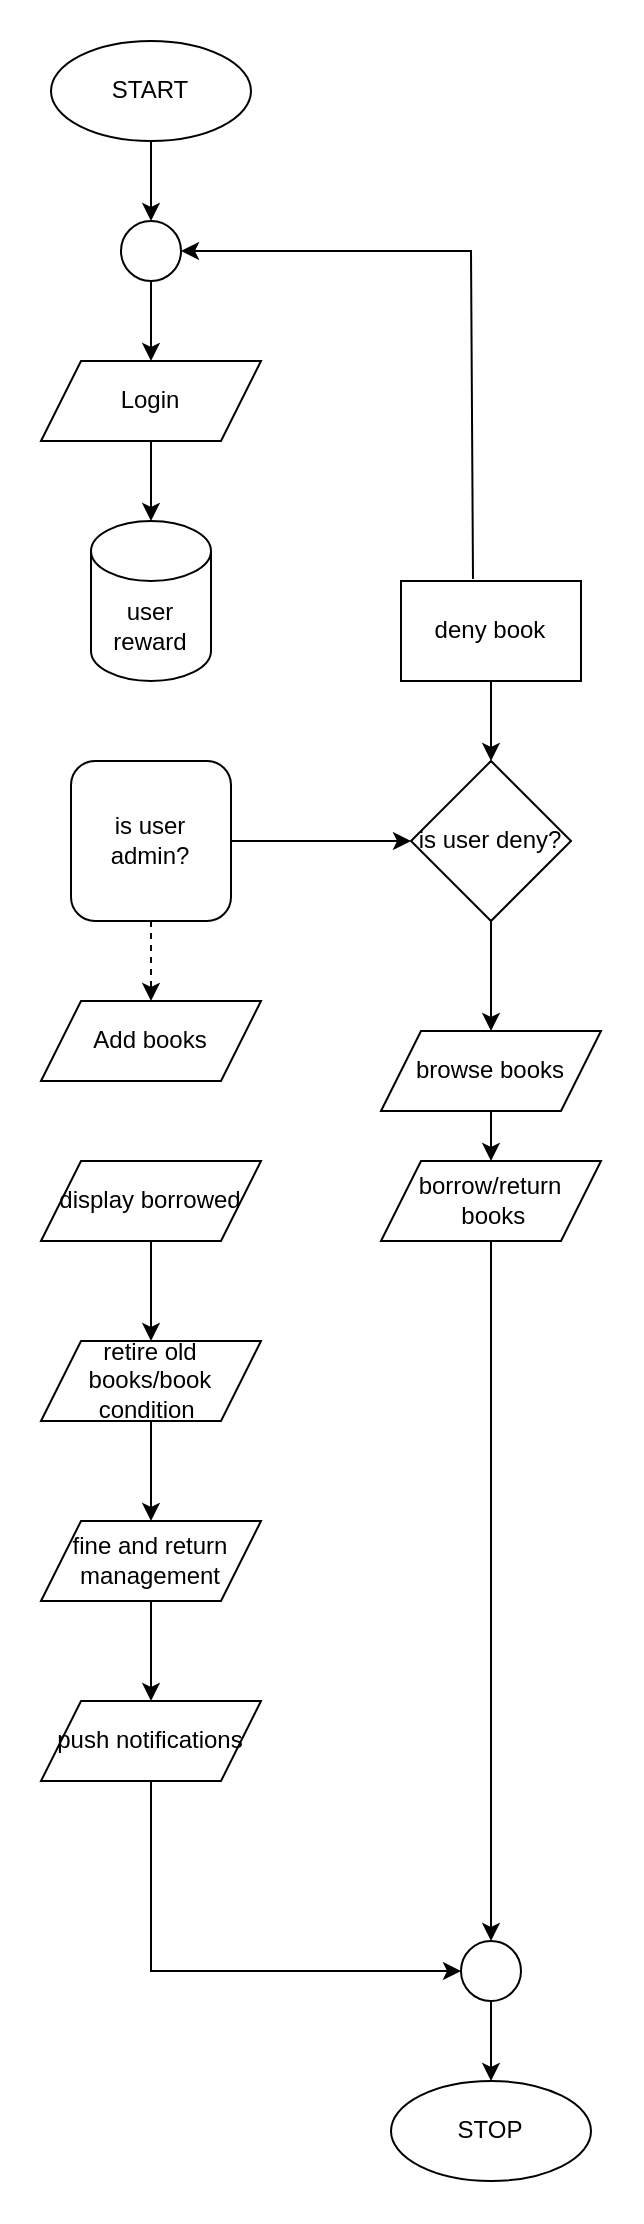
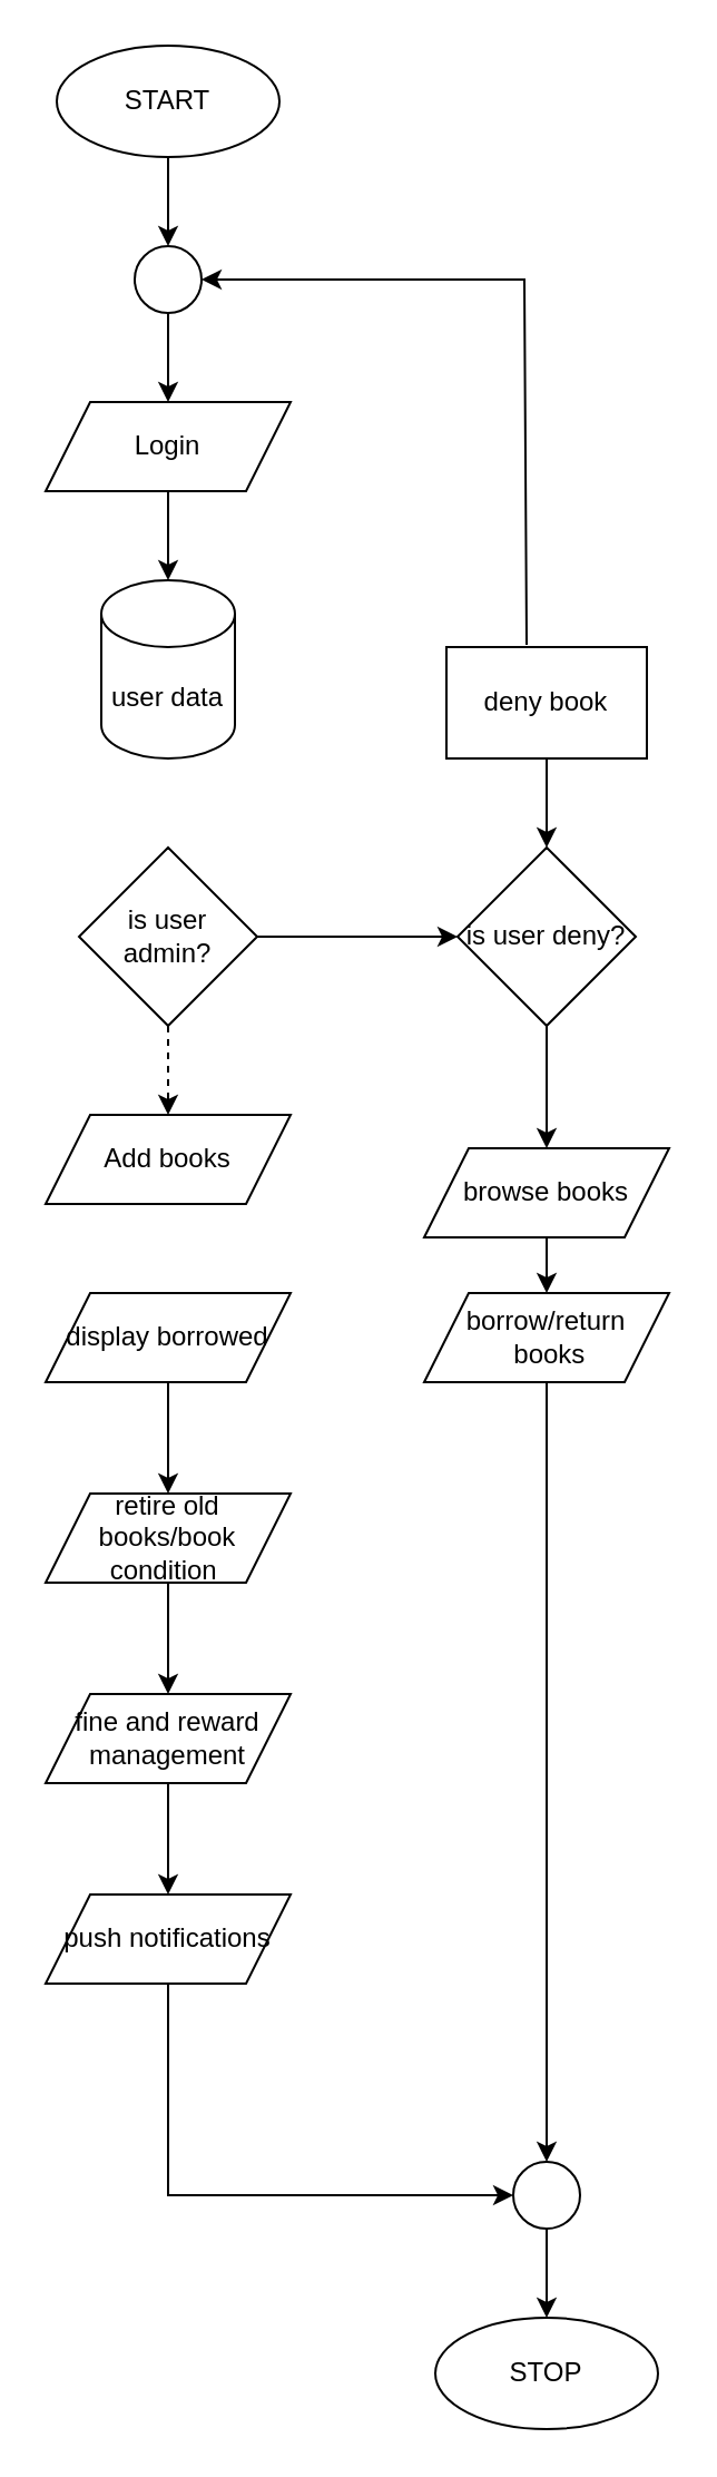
  <mxCell id="0" />
  <mxCell id="1" parent="0" />
  <mxCell id="2" value="START" style="ellipse;whiteSpace=wrap;html=1;" vertex="1" parent="1"><mxGeometry x="25" y="20" width="100" height="50" as="geometry" /></mxCell>
  <mxCell id="3" value="" style="ellipse;whiteSpace=wrap;html=1;aspect=fixed;" vertex="1" parent="1"><mxGeometry x="60" y="110" width="30" height="30" as="geometry" /></mxCell>
  <mxCell id="4" value="Login" style="shape=parallelogram;perimeter=parallelogramPerimeter;whiteSpace=wrap;html=1;fixedSize=1;" vertex="1" parent="1"><mxGeometry x="20" y="180" width="110" height="40" as="geometry" /></mxCell>
  <mxCell id="5" value="" style="edgeStyle=none;orthogonalLoop=1;jettySize=auto;html=1;rounded=0;exitX=0.5;exitY=1;exitDx=0;exitDy=0;entryX=0.5;entryY=0;entryDx=0;entryDy=0;" edge="1" parent="1" source="2" target="3"><mxGeometry width="100" relative="1" as="geometry"><mxPoint x="105" y="100" as="sourcePoint" /><mxPoint x="205" y="100" as="targetPoint" /><Array as="points" /></mxGeometry></mxCell>
  <mxCell id="6" value="" style="edgeStyle=none;orthogonalLoop=1;jettySize=auto;html=1;rounded=0;exitX=0.5;exitY=1;exitDx=0;exitDy=0;entryX=0.5;entryY=0;entryDx=0;entryDy=0;" edge="1" parent="1" source="3" target="4"><mxGeometry width="100" relative="1" as="geometry"><mxPoint x="75" y="150" as="sourcePoint" /><mxPoint x="175" y="150" as="targetPoint" /><Array as="points" /></mxGeometry></mxCell>
- <mxCell id="7" value="user reward" style="shape=cylinder3;whiteSpace=wrap;html=1;boundedLbl=1;backgroundOutline=1;size=15;" vertex="1" parent="1"><mxGeometry x="45" y="260" width="60" height="80" as="geometry" /></mxCell>
+ <mxCell id="7" value="user data" style="shape=cylinder3;whiteSpace=wrap;html=1;boundedLbl=1;backgroundOutline=1;size=15;" vertex="1" parent="1"><mxGeometry x="45" y="260" width="60" height="80" as="geometry" /></mxCell>
  <mxCell id="8" value="" style="edgeStyle=orthogonalEdgeStyle;rounded=0;orthogonalLoop=1;jettySize=auto;html=1;dashed=1;" edge="1" parent="1" source="9" target="12"><mxGeometry relative="1" as="geometry" /></mxCell>
- <mxCell id="9" value="is user admin?" style="whiteSpace=wrap;html=1;rounded=1;" vertex="1" parent="1"><mxGeometry x="35" y="380" width="80" height="80" as="geometry" /></mxCell>
+ <mxCell id="9" value="is user admin?" style="rhombus;whiteSpace=wrap;html=1;" vertex="1" parent="1"><mxGeometry x="35" y="380" width="80" height="80" as="geometry" /></mxCell>
  <mxCell id="10" value="is user deny?" style="rhombus;whiteSpace=wrap;html=1;" vertex="1" parent="1"><mxGeometry x="205" y="380" width="80" height="80" as="geometry" /></mxCell>
  <mxCell id="11" value="deny book" style="rounded=0;whiteSpace=wrap;html=1;" vertex="1" parent="1"><mxGeometry x="200" y="290" width="90" height="50" as="geometry" /></mxCell>
  <mxCell id="12" value="Add books" style="shape=parallelogram;perimeter=parallelogramPerimeter;whiteSpace=wrap;html=1;fixedSize=1;" vertex="1" parent="1"><mxGeometry x="20" y="500" width="110" height="40" as="geometry" /></mxCell>
  <mxCell id="13" value="display borrowed" style="shape=parallelogram;perimeter=parallelogramPerimeter;whiteSpace=wrap;html=1;fixedSize=1;" vertex="1" parent="1"><mxGeometry x="20" y="580" width="110" height="40" as="geometry" /></mxCell>
  <mxCell id="14" value="retire old books/book condition&amp;nbsp;" style="shape=parallelogram;perimeter=parallelogramPerimeter;whiteSpace=wrap;html=1;fixedSize=1;" vertex="1" parent="1"><mxGeometry x="20" y="670" width="110" height="40" as="geometry" /></mxCell>
- <mxCell id="15" value="fine and return management" style="shape=parallelogram;perimeter=parallelogramPerimeter;whiteSpace=wrap;html=1;fixedSize=1;" vertex="1" parent="1"><mxGeometry x="20" y="760" width="110" height="40" as="geometry" /></mxCell>
+ <mxCell id="15" value="fine and reward management" style="shape=parallelogram;perimeter=parallelogramPerimeter;whiteSpace=wrap;html=1;fixedSize=1;" vertex="1" parent="1"><mxGeometry x="20" y="760" width="110" height="40" as="geometry" /></mxCell>
  <mxCell id="16" value="push notifications" style="shape=parallelogram;perimeter=parallelogramPerimeter;whiteSpace=wrap;html=1;fixedSize=1;" vertex="1" parent="1"><mxGeometry x="20" y="850" width="110" height="40" as="geometry" /></mxCell>
  <mxCell id="17" value="browse books" style="shape=parallelogram;perimeter=parallelogramPerimeter;whiteSpace=wrap;html=1;fixedSize=1;" vertex="1" parent="1"><mxGeometry x="190" y="515" width="110" height="40" as="geometry" /></mxCell>
  <mxCell id="18" value="borrow/return &amp;nbsp;books" style="shape=parallelogram;perimeter=parallelogramPerimeter;whiteSpace=wrap;html=1;fixedSize=1;" vertex="1" parent="1"><mxGeometry x="190" y="580" width="110" height="40" as="geometry" /></mxCell>
  <mxCell id="19" value="" style="ellipse;whiteSpace=wrap;html=1;aspect=fixed;" vertex="1" parent="1"><mxGeometry x="230" y="970" width="30" height="30" as="geometry" /></mxCell>
  <mxCell id="20" value="STOP" style="ellipse;whiteSpace=wrap;html=1;" vertex="1" parent="1"><mxGeometry x="195" y="1040" width="100" height="50" as="geometry" /></mxCell>
  <mxCell id="21" value="" style="edgeStyle=none;orthogonalLoop=1;jettySize=auto;html=1;rounded=0;exitX=0.4;exitY=-0.02;exitDx=0;exitDy=0;exitPerimeter=0;entryX=1;entryY=0.5;entryDx=0;entryDy=0;" edge="1" parent="1" source="11" target="3"><mxGeometry width="100" relative="1" as="geometry"><mxPoint x="85" y="130" as="sourcePoint" /><mxPoint x="185" y="130" as="targetPoint" /><Array as="points"><mxPoint x="235" y="125" /></Array></mxGeometry></mxCell>
  <mxCell id="22" value="" style="edgeStyle=none;orthogonalLoop=1;jettySize=auto;html=1;rounded=0;exitX=0.5;exitY=1;exitDx=0;exitDy=0;entryX=0.5;entryY=0;entryDx=0;entryDy=0;entryPerimeter=0;" edge="1" parent="1" source="4" target="7"><mxGeometry width="100" relative="1" as="geometry"><mxPoint x="85" y="240" as="sourcePoint" /><mxPoint x="185" y="240" as="targetPoint" /><Array as="points" /></mxGeometry></mxCell>
  <mxCell id="23" value="" style="edgeStyle=none;orthogonalLoop=1;jettySize=auto;html=1;rounded=0;exitX=1;exitY=0.5;exitDx=0;exitDy=0;entryX=0;entryY=0.5;entryDx=0;entryDy=0;" edge="1" parent="1" source="9" target="10"><mxGeometry width="100" relative="1" as="geometry"><mxPoint x="75" y="400" as="sourcePoint" /><mxPoint x="175" y="400" as="targetPoint" /><Array as="points" /></mxGeometry></mxCell>
  <mxCell id="24" value="" style="edgeStyle=none;orthogonalLoop=1;jettySize=auto;html=1;rounded=0;exitX=0.5;exitY=1;exitDx=0;exitDy=0;entryX=0.5;entryY=0;entryDx=0;entryDy=0;" edge="1" parent="1" source="11" target="10"><mxGeometry width="100" relative="1" as="geometry"><mxPoint x="255" y="360" as="sourcePoint" /><mxPoint x="355" y="360" as="targetPoint" /><Array as="points" /></mxGeometry></mxCell>
  <mxCell id="25" value="" style="edgeStyle=none;orthogonalLoop=1;jettySize=auto;html=1;rounded=0;exitX=0.5;exitY=1;exitDx=0;exitDy=0;entryX=0.5;entryY=0;entryDx=0;entryDy=0;" edge="1" parent="1" source="10" target="17"><mxGeometry width="100" relative="1" as="geometry"><mxPoint x="275" y="470" as="sourcePoint" /><mxPoint x="375" y="470" as="targetPoint" /><Array as="points" /></mxGeometry></mxCell>
  <mxCell id="26" value="" style="edgeStyle=none;orthogonalLoop=1;jettySize=auto;html=1;rounded=0;exitX=0.5;exitY=1;exitDx=0;exitDy=0;entryX=0.5;entryY=0;entryDx=0;entryDy=0;" edge="1" parent="1" source="17" target="18"><mxGeometry width="100" relative="1" as="geometry"><mxPoint x="275" y="550" as="sourcePoint" /><mxPoint x="375" y="550" as="targetPoint" /><Array as="points" /></mxGeometry></mxCell>
  <mxCell id="27" value="" style="edgeStyle=none;orthogonalLoop=1;jettySize=auto;html=1;rounded=0;exitX=0.5;exitY=1;exitDx=0;exitDy=0;entryX=0.5;entryY=0;entryDx=0;entryDy=0;" edge="1" parent="1" source="18" target="19"><mxGeometry width="100" relative="1" as="geometry"><mxPoint x="215" y="660" as="sourcePoint" /><mxPoint x="315" y="660" as="targetPoint" /><Array as="points" /></mxGeometry></mxCell>
  <mxCell id="28" value="" style="edgeStyle=none;orthogonalLoop=1;jettySize=auto;html=1;rounded=0;exitX=0.5;exitY=1;exitDx=0;exitDy=0;entryX=0.5;entryY=0;entryDx=0;entryDy=0;" edge="1" parent="1" source="19" target="20"><mxGeometry width="100" relative="1" as="geometry"><mxPoint x="265" y="1000" as="sourcePoint" /><mxPoint x="365" y="1000" as="targetPoint" /><Array as="points" /></mxGeometry></mxCell>
  <mxCell id="29" value="" style="edgeStyle=none;orthogonalLoop=1;jettySize=auto;html=1;rounded=0;exitX=0.5;exitY=1;exitDx=0;exitDy=0;entryX=0;entryY=0.5;entryDx=0;entryDy=0;" edge="1" parent="1" source="16" target="19"><mxGeometry width="100" relative="1" as="geometry"><mxPoint x="25" y="930" as="sourcePoint" /><mxPoint x="125" y="930" as="targetPoint" /><Array as="points"><mxPoint x="75" y="985" /></Array></mxGeometry></mxCell>
  <mxCell id="30" value="" style="edgeStyle=none;orthogonalLoop=1;jettySize=auto;html=1;rounded=0;exitX=0.5;exitY=1;exitDx=0;exitDy=0;entryX=0.5;entryY=0;entryDx=0;entryDy=0;" edge="1" parent="1" source="13" target="14"><mxGeometry width="100" relative="1" as="geometry"><mxPoint x="65" y="650" as="sourcePoint" /><mxPoint x="165" y="650" as="targetPoint" /><Array as="points" /></mxGeometry></mxCell>
  <mxCell id="31" value="" style="edgeStyle=none;orthogonalLoop=1;jettySize=auto;html=1;rounded=0;exitX=0.5;exitY=1;exitDx=0;exitDy=0;entryX=0.5;entryY=0;entryDx=0;entryDy=0;" edge="1" parent="1" source="14" target="15"><mxGeometry width="100" relative="1" as="geometry"><mxPoint x="115" y="720" as="sourcePoint" /><mxPoint x="215" y="720" as="targetPoint" /><Array as="points" /></mxGeometry></mxCell>
  <mxCell id="32" value="" style="edgeStyle=none;orthogonalLoop=1;jettySize=auto;html=1;rounded=0;exitX=0.5;exitY=1;exitDx=0;exitDy=0;entryX=0.5;entryY=0;entryDx=0;entryDy=0;" edge="1" parent="1" source="15" target="16"><mxGeometry width="100" relative="1" as="geometry"><mxPoint x="115" y="820" as="sourcePoint" /><mxPoint x="215" y="820" as="targetPoint" /><Array as="points" /></mxGeometry></mxCell>
